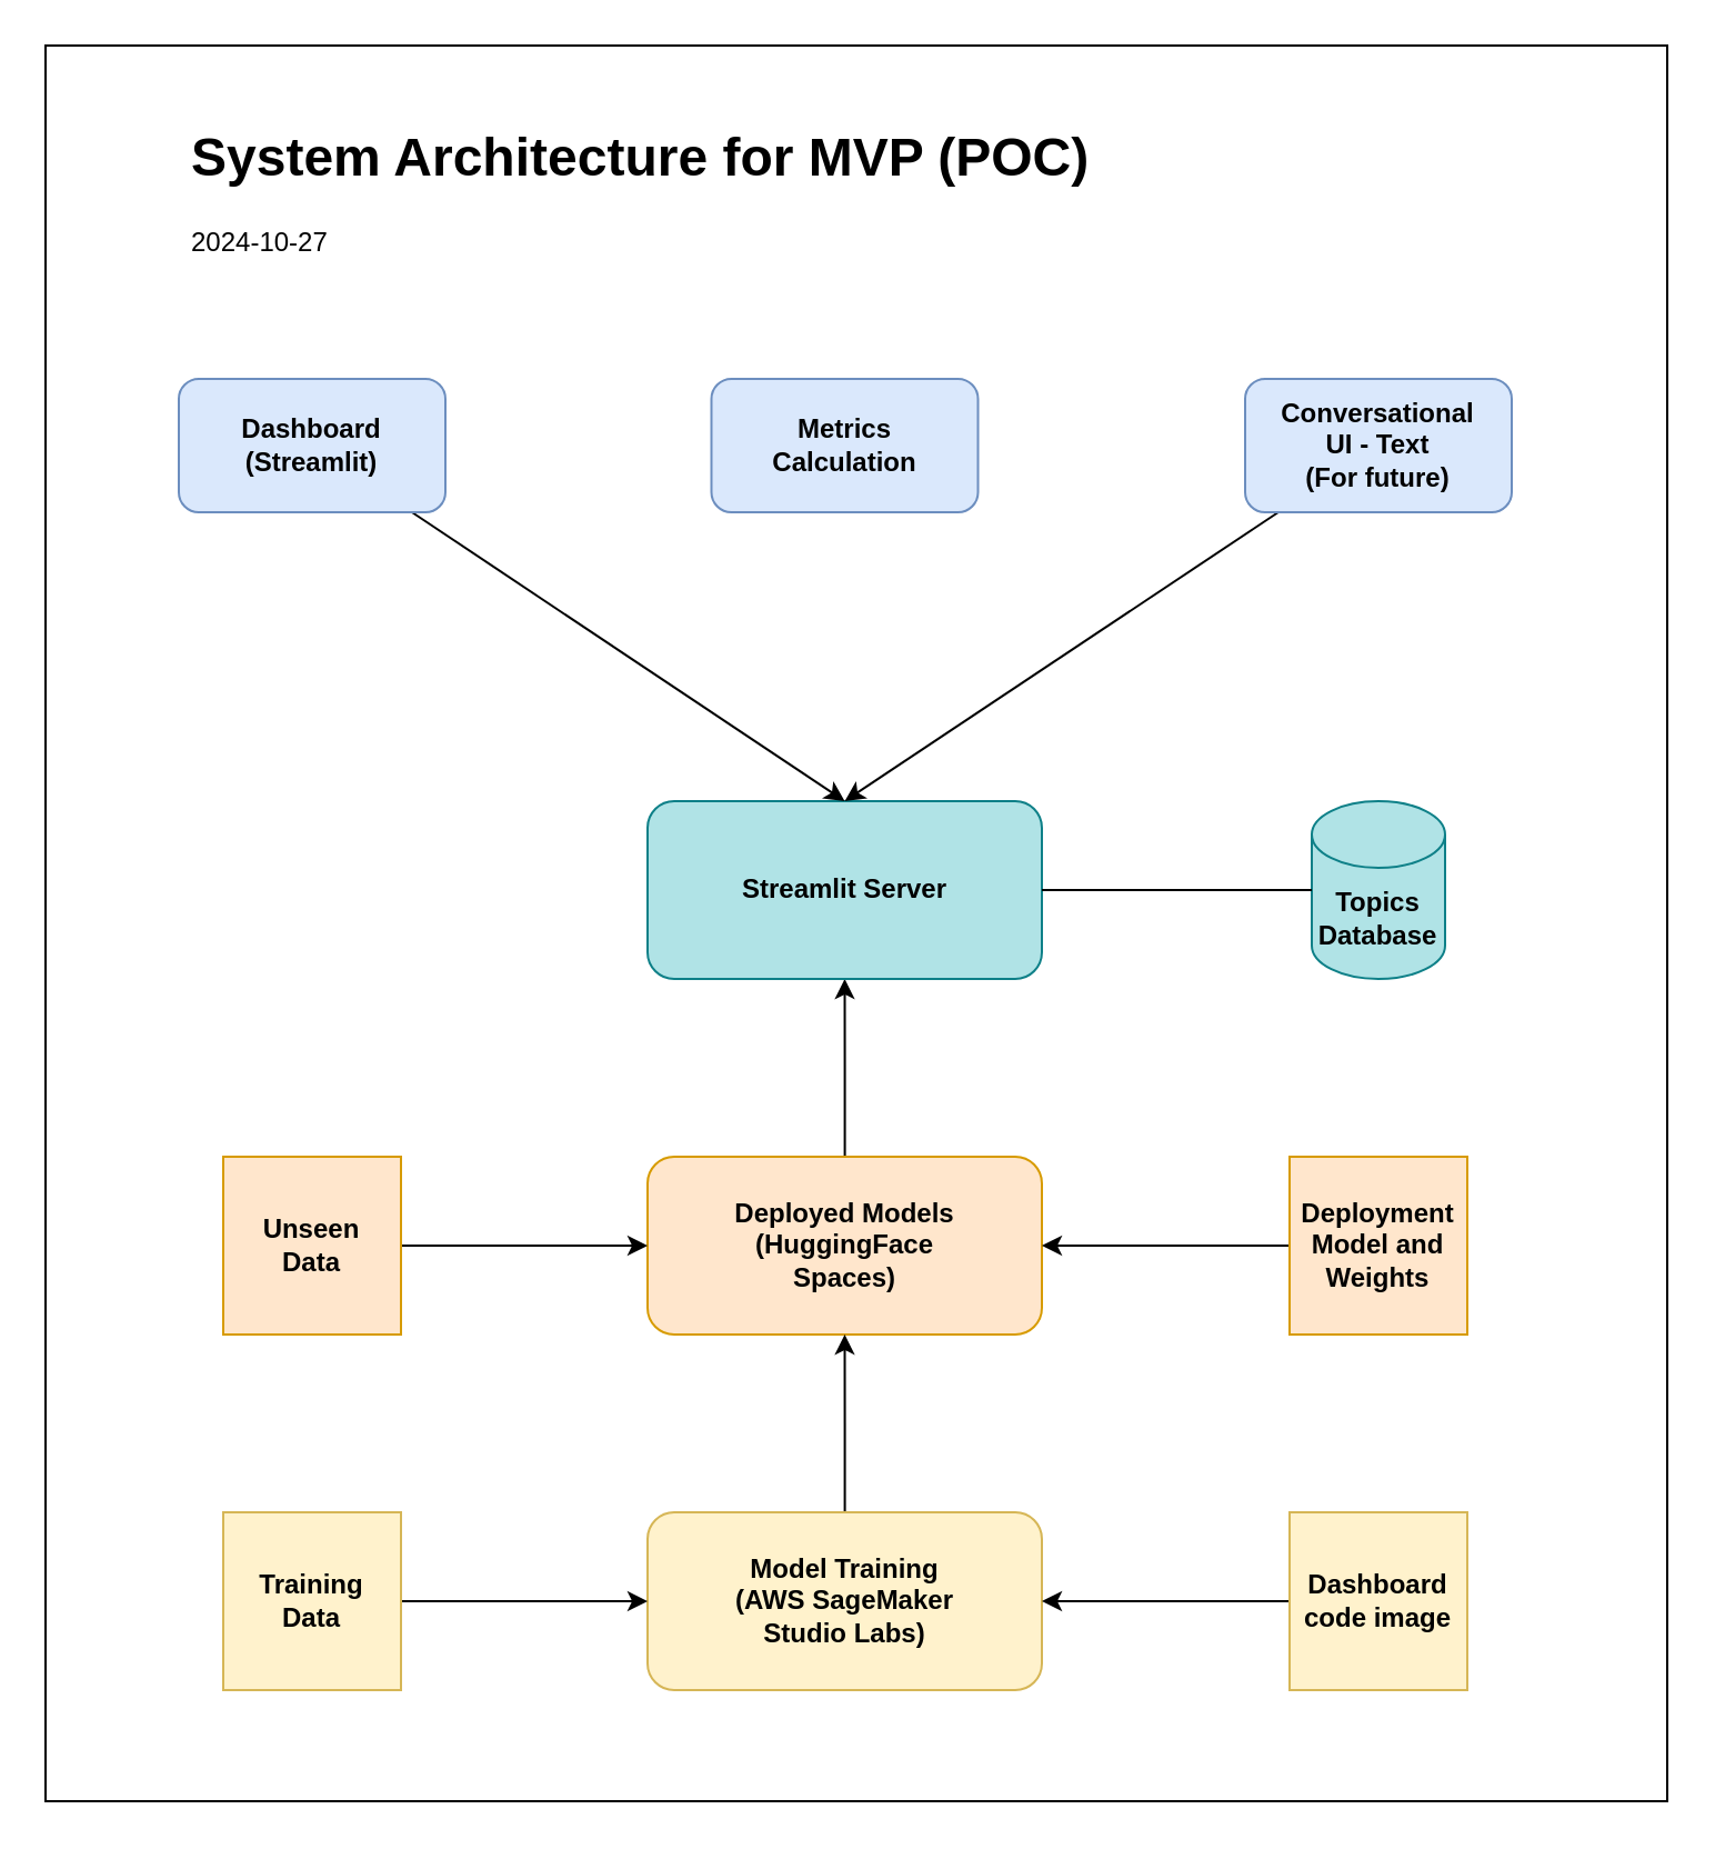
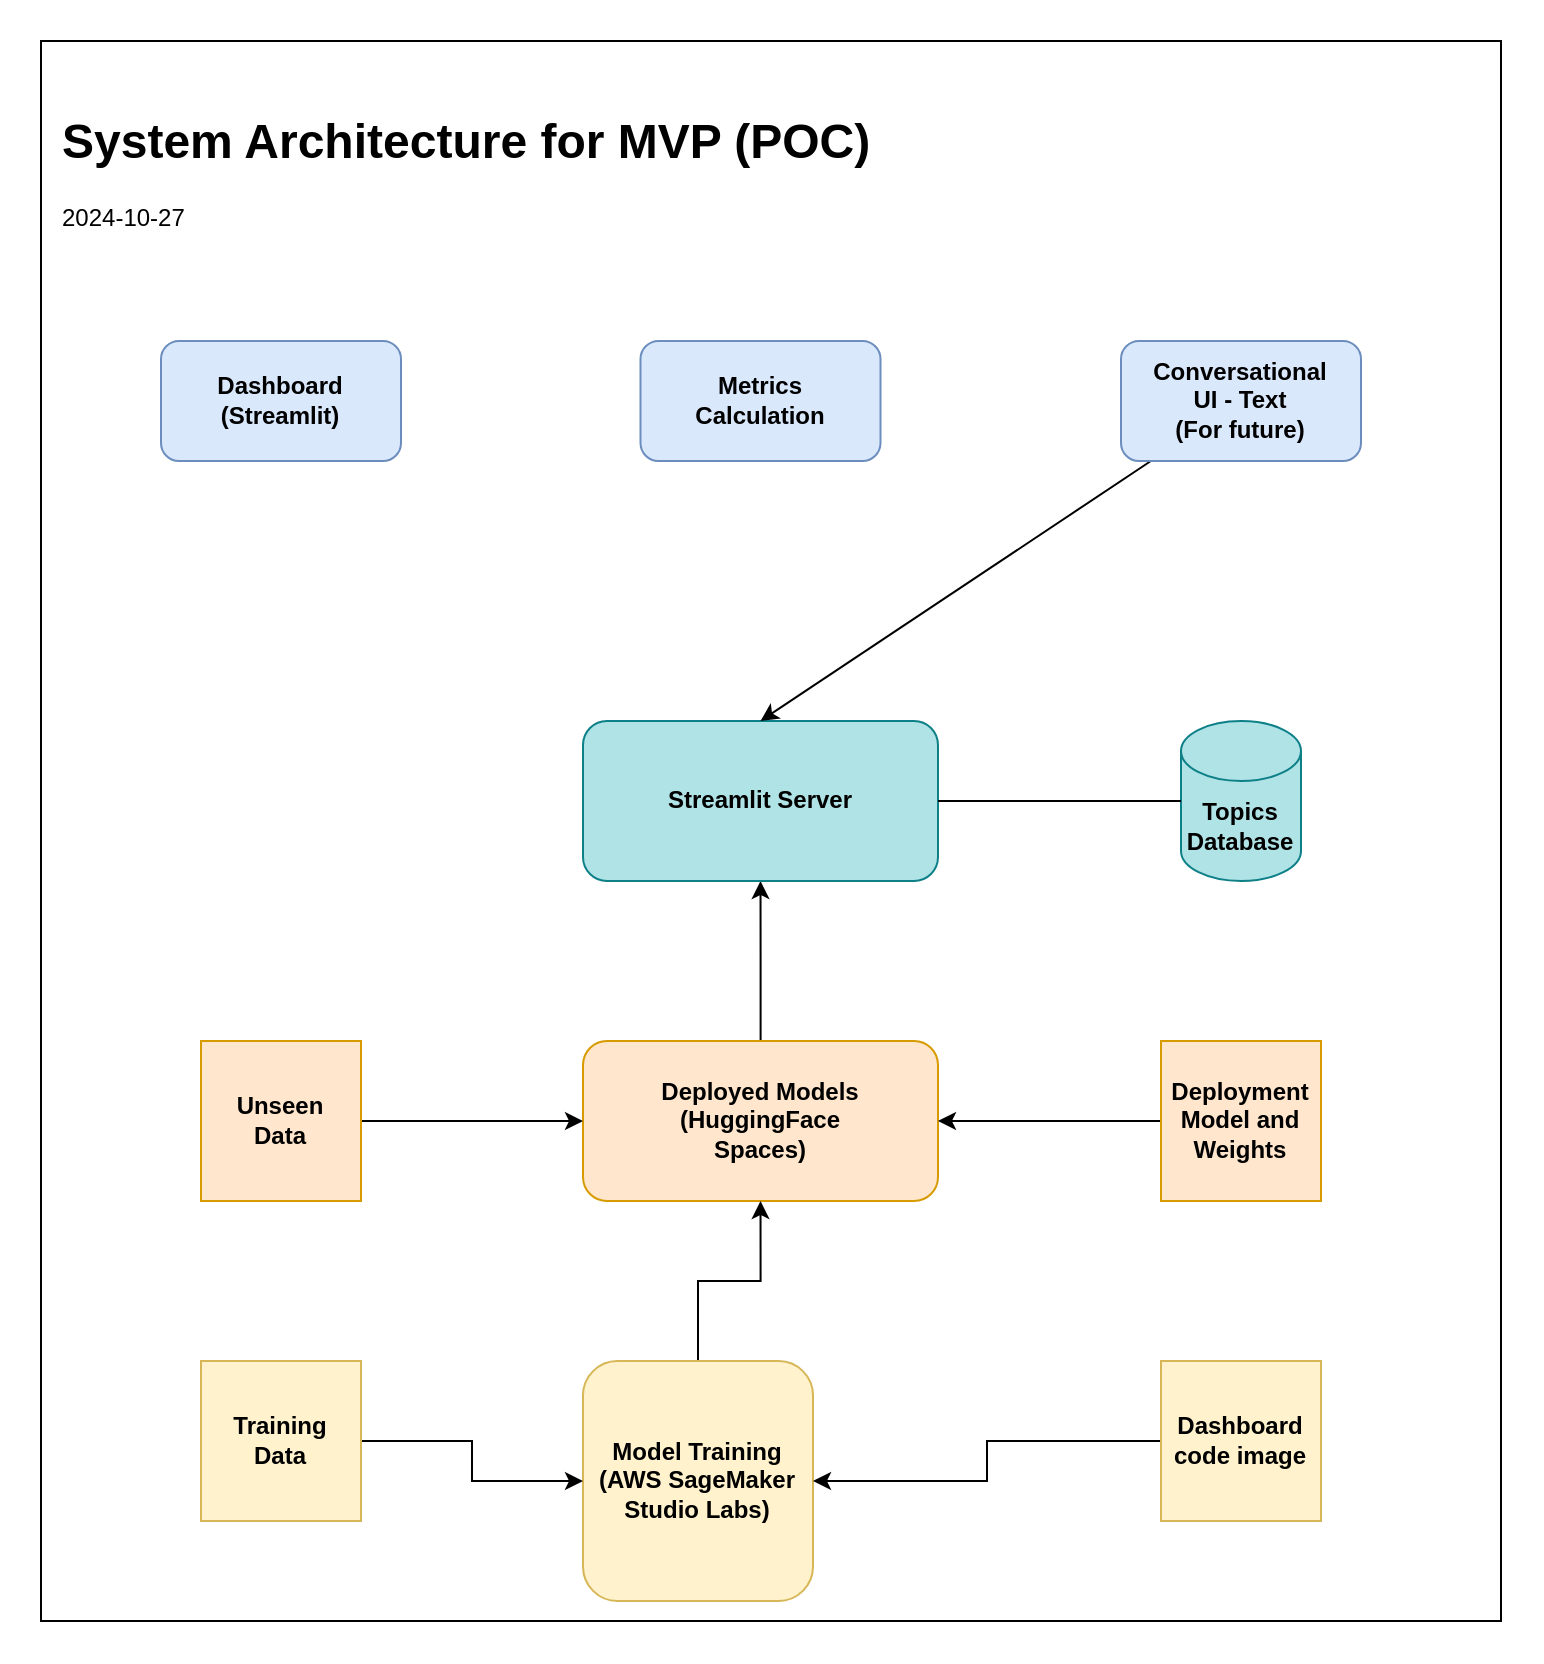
  <mxCell id="0" />
  <mxCell id="1" parent="0" />
  <mxCell id="2" value="" style="group" parent="1" vertex="1" connectable="0"><mxGeometry y="20" width="730" height="790" as="geometry" x="20" /></mxCell>
  <mxCell id="3" value="" style="rounded=0;whiteSpace=wrap;html=1;container=0;" parent="2" vertex="1"><mxGeometry width="730" height="790" as="geometry" /></mxCell>
- <mxCell id="4" value="&lt;h1 style=&quot;margin-top: 0px;&quot;&gt;System Architecture for MVP (POC)&lt;/h1&gt;&lt;p&gt;2024-10-27&lt;/p&gt;" style="text;html=1;whiteSpace=wrap;overflow=hidden;rounded=0;container=0;" parent="2" vertex="1"><mxGeometry x="64" y="30" width="446" height="86" as="geometry" /></mxCell>
+ <mxCell id="4" value="&lt;h1 style=&quot;margin-top: 0px;&quot;&gt;System Architecture for MVP (POC)&lt;/h1&gt;&lt;p&gt;2024-10-27&lt;/p&gt;" style="text;html=1;whiteSpace=wrap;overflow=hidden;rounded=0;container=0;" parent="2" vertex="1"><mxGeometry x="9" y="30" width="446" height="86" as="geometry" /></mxCell>
  <mxCell id="5" style="edgeStyle=orthogonalEdgeStyle;rounded=0;orthogonalLoop=1;jettySize=auto;html=1;entryX=0.5;entryY=1;entryDx=0;entryDy=0;" parent="2" source="6" target="16" edge="1"><mxGeometry relative="1" as="geometry" /></mxCell>
  <mxCell id="6" value="Deployed Models&lt;div&gt;(HuggingFace&lt;/div&gt;&lt;div&gt;Spaces)&lt;/div&gt;" style="rounded=1;whiteSpace=wrap;html=1;fontStyle=1;fillColor=#ffe6cc;strokeColor=#d79b00;container=0;" parent="2" vertex="1"><mxGeometry x="271" y="500" width="177.5" height="80" as="geometry" /></mxCell>
  <mxCell id="7" style="edgeStyle=orthogonalEdgeStyle;rounded=0;orthogonalLoop=1;jettySize=auto;html=1;entryX=0.5;entryY=1;entryDx=0;entryDy=0;" parent="2" source="8" target="6" edge="1"><mxGeometry relative="1" as="geometry" /></mxCell>
- <mxCell id="8" value="Model Training&lt;div&gt;(AWS SageMaker&lt;/div&gt;&lt;div&gt;Studio Labs)&lt;/div&gt;" style="rounded=1;whiteSpace=wrap;html=1;fontStyle=1;fillColor=#fff2cc;strokeColor=#d6b656;container=0;" parent="2" vertex="1"><mxGeometry x="271" y="660" width="177.5" height="80" as="geometry" /></mxCell>
+ <mxCell id="8" value="Model Training&lt;div&gt;(AWS SageMaker&lt;/div&gt;&lt;div&gt;Studio Labs)&lt;/div&gt;" style="rounded=1;whiteSpace=wrap;html=1;fontStyle=1;fillColor=#fff2cc;strokeColor=#d6b656;container=0;" parent="2" vertex="1"><mxGeometry x="271" y="660" width="115" height="120" as="geometry" /></mxCell>
  <mxCell id="9" style="edgeStyle=orthogonalEdgeStyle;rounded=0;orthogonalLoop=1;jettySize=auto;html=1;entryX=0;entryY=0.5;entryDx=0;entryDy=0;" parent="2" source="10" target="8" edge="1"><mxGeometry relative="1" as="geometry" /></mxCell>
  <mxCell id="10" value="Training&lt;div&gt;Data&lt;/div&gt;" style="whiteSpace=wrap;html=1;aspect=fixed;fontStyle=1;fillColor=#fff2cc;strokeColor=#d6b656;container=0;" parent="2" vertex="1"><mxGeometry x="80" y="660" width="80" height="80" as="geometry" /></mxCell>
  <mxCell id="11" style="edgeStyle=orthogonalEdgeStyle;rounded=0;orthogonalLoop=1;jettySize=auto;html=1;" parent="2" source="12" target="8" edge="1"><mxGeometry relative="1" as="geometry" /></mxCell>
  <mxCell id="12" value="Dashboard code image" style="whiteSpace=wrap;html=1;aspect=fixed;fontStyle=1;fillColor=#fff2cc;strokeColor=#d6b656;container=0;" parent="2" vertex="1"><mxGeometry x="560" y="660" width="80" height="80" as="geometry" /></mxCell>
  <mxCell id="13" style="edgeStyle=orthogonalEdgeStyle;rounded=0;orthogonalLoop=1;jettySize=auto;html=1;entryX=0;entryY=0.5;entryDx=0;entryDy=0;" parent="2" source="14" target="6" edge="1"><mxGeometry relative="1" as="geometry" /></mxCell>
  <mxCell id="14" value="Unseen&lt;div&gt;Data&lt;/div&gt;" style="whiteSpace=wrap;html=1;aspect=fixed;fontStyle=1;fillColor=#ffe6cc;strokeColor=#d79b00;container=0;" parent="2" vertex="1"><mxGeometry x="80" y="500" width="80" height="80" as="geometry" /></mxCell>
  <mxCell id="15" value="Topics Database" style="shape=cylinder3;whiteSpace=wrap;html=1;boundedLbl=1;backgroundOutline=1;size=15;fillColor=#b0e3e6;strokeColor=#0e8088;container=0;fontStyle=1" parent="2" vertex="1"><mxGeometry x="570" y="340" width="60" height="80" as="geometry" /></mxCell>
  <mxCell id="16" value="Streamlit Server" style="rounded=1;whiteSpace=wrap;html=1;fontStyle=1;fillColor=#b0e3e6;strokeColor=#0e8088;container=0;" parent="2" vertex="1"><mxGeometry x="271" y="340" width="177.5" height="80" as="geometry" /></mxCell>
  <mxCell id="17" style="edgeStyle=orthogonalEdgeStyle;rounded=0;orthogonalLoop=1;jettySize=auto;html=1;entryX=0;entryY=0.5;entryDx=0;entryDy=0;entryPerimeter=0;endArrow=none;" parent="2" source="16" target="15" edge="1"><mxGeometry relative="1" as="geometry" /></mxCell>
- <mxCell id="18" style="rounded=0;orthogonalLoop=1;jettySize=auto;html=1;entryX=0.5;entryY=0;entryDx=0;entryDy=0;" parent="2" source="19" target="16" edge="1"><mxGeometry relative="1" as="geometry" /></mxCell>
  <mxCell id="19" value="Dashboard&lt;div&gt;(Streamlit)&lt;/div&gt;" style="rounded=1;whiteSpace=wrap;html=1;fontStyle=1;fillColor=#dae8fc;strokeColor=#6c8ebf;container=0;" parent="2" vertex="1"><mxGeometry x="60" y="150" width="120" height="60" as="geometry" /></mxCell>
  <mxCell id="20" style="rounded=0;orthogonalLoop=1;jettySize=auto;html=1;entryX=0.5;entryY=0;entryDx=0;entryDy=0;" parent="2" source="21" target="16" edge="1"><mxGeometry relative="1" as="geometry" /></mxCell>
  <mxCell id="21" value="Conversational&lt;div&gt;UI - Text&lt;/div&gt;&lt;div&gt;(For future)&lt;/div&gt;" style="rounded=1;whiteSpace=wrap;html=1;fontStyle=1;fillColor=#dae8fc;strokeColor=#6c8ebf;container=0;" parent="2" vertex="1"><mxGeometry x="540" y="150" width="120" height="60" as="geometry" /></mxCell>
  <mxCell id="22" style="edgeStyle=orthogonalEdgeStyle;rounded=0;orthogonalLoop=1;jettySize=auto;html=1;entryX=1;entryY=0.5;entryDx=0;entryDy=0;" parent="2" source="23" target="6" edge="1"><mxGeometry relative="1" as="geometry" /></mxCell>
  <mxCell id="23" value="Deployment Model and Weights" style="whiteSpace=wrap;html=1;aspect=fixed;fontStyle=1;fillColor=#ffe6cc;strokeColor=#d79b00;container=0;" parent="2" vertex="1"><mxGeometry x="560" y="500" width="80" height="80" as="geometry" /></mxCell>
  <mxCell id="24" value="Metrics&lt;div&gt;Calculation&lt;/div&gt;" style="rounded=1;whiteSpace=wrap;html=1;fontStyle=1;fillColor=#dae8fc;strokeColor=#6c8ebf;" parent="2" vertex="1"><mxGeometry x="299.75" y="150" width="120" height="60" as="geometry" /></mxCell>
